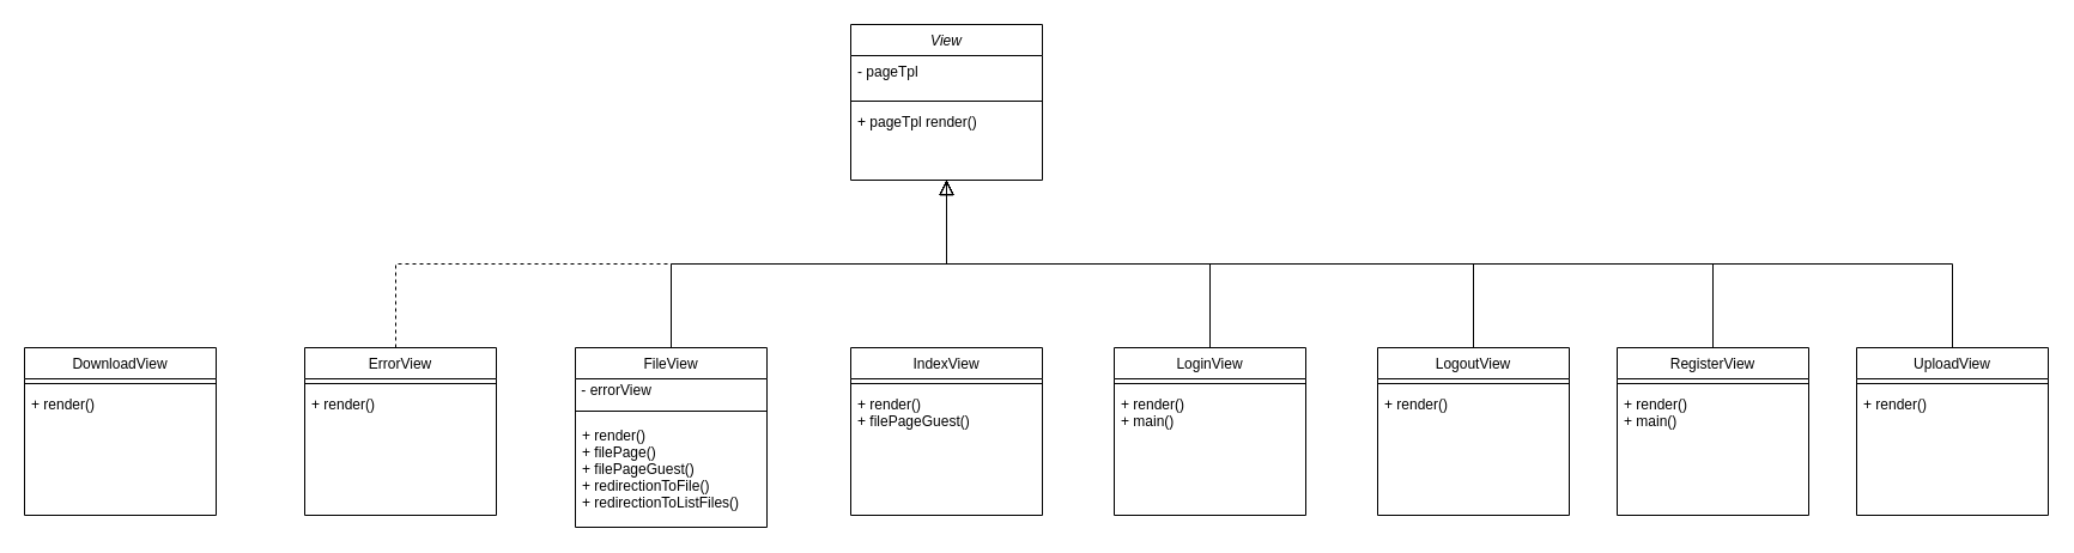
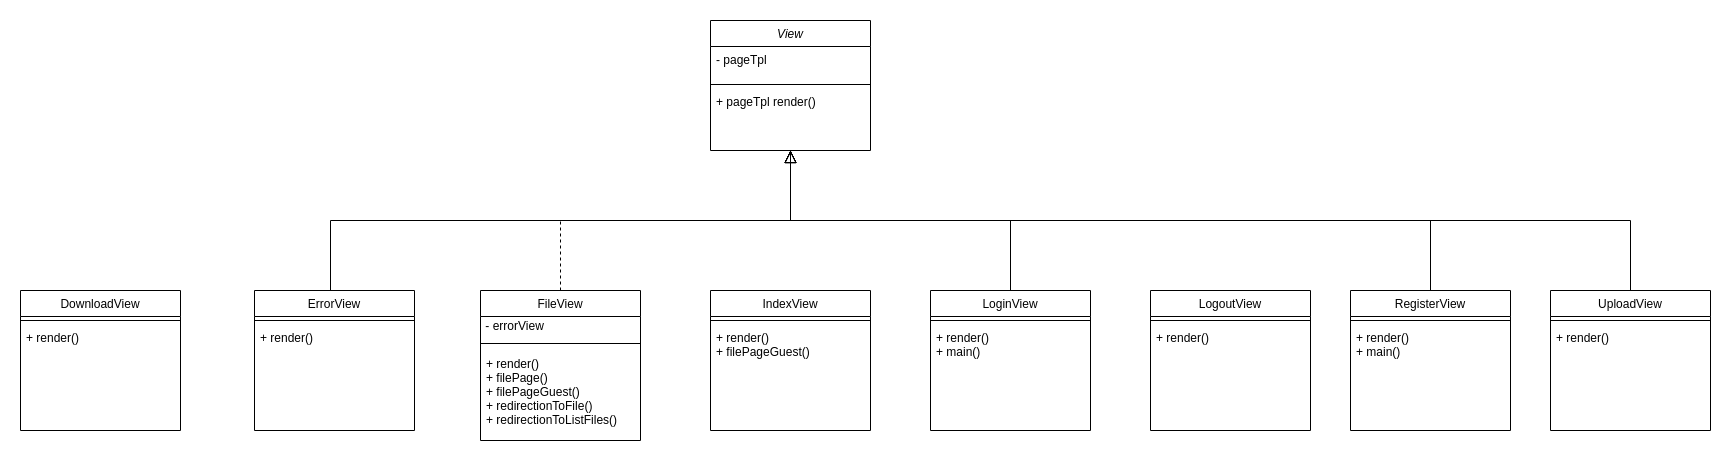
  <mxCell id="0" />
  <mxCell id="1" parent="0" />
  <mxCell id="2" value="View" style="swimlane;fontStyle=2;align=center;verticalAlign=top;childLayout=stackLayout;horizontal=1;startSize=26;horizontalStack=0;resizeParent=1;resizeLast=0;collapsible=1;marginBottom=0;rounded=0;shadow=0;strokeWidth=1;" vertex="1" parent="1"><mxGeometry x="710" y="20" width="160" height="130" as="geometry"><mxRectangle x="230" y="140" width="160" height="26" as="alternateBounds" /></mxGeometry></mxCell>
  <mxCell id="3" value="- pageTpl" style="text;align=left;verticalAlign=top;spacingLeft=4;spacingRight=4;overflow=hidden;rotatable=0;points=[[0,0.5],[1,0.5]];portConstraint=eastwest;" vertex="1" parent="2"><mxGeometry y="26" width="160" height="34" as="geometry" /></mxCell>
  <mxCell id="4" value="" style="line;html=1;strokeWidth=1;align=left;verticalAlign=middle;spacingTop=-1;spacingLeft=3;spacingRight=3;rotatable=0;labelPosition=right;points=[];portConstraint=eastwest;" vertex="1" parent="2"><mxGeometry y="60" width="160" height="8" as="geometry" /></mxCell>
  <mxCell id="5" value="+ pageTpl render()" style="text;align=left;verticalAlign=top;spacingLeft=4;spacingRight=4;overflow=hidden;rotatable=0;points=[[0,0.5],[1,0.5]];portConstraint=eastwest;" vertex="1" parent="2"><mxGeometry y="68" width="160" height="42" as="geometry" /></mxCell>
  <mxCell id="6" value="DownloadView" style="swimlane;fontStyle=0;align=center;verticalAlign=top;childLayout=stackLayout;horizontal=1;startSize=26;horizontalStack=0;resizeParent=1;resizeLast=0;collapsible=1;marginBottom=0;rounded=0;shadow=0;strokeWidth=1;" vertex="1" parent="1"><mxGeometry x="20" y="290" width="160" height="140" as="geometry"><mxRectangle x="130" y="380" width="160" height="26" as="alternateBounds" /></mxGeometry></mxCell>
  <mxCell id="7" value="" style="line;html=1;strokeWidth=1;align=left;verticalAlign=middle;spacingTop=-1;spacingLeft=3;spacingRight=3;rotatable=0;labelPosition=right;points=[];portConstraint=eastwest;" vertex="1" parent="6"><mxGeometry y="26" width="160" height="8" as="geometry" /></mxCell>
  <mxCell id="8" value="+ render()" style="text;align=left;verticalAlign=top;spacingLeft=4;spacingRight=4;overflow=hidden;rotatable=0;points=[[0,0.5],[1,0.5]];portConstraint=eastwest;" vertex="1" parent="6"><mxGeometry y="34" width="160" height="106" as="geometry" /></mxCell>
- <mxCell id="9" style="edgeStyle=orthogonalEdgeStyle;rounded=0;orthogonalLoop=1;jettySize=auto;html=1;endArrow=block;endFill=0;endSize=10;dashed=1;" edge="1" parent="1" source="10" target="2"><mxGeometry relative="1" as="geometry"><Array as="points"><mxPoint x="330" y="220" /><mxPoint x="790" y="220" /></Array></mxGeometry></mxCell>
+ <mxCell id="9" style="edgeStyle=orthogonalEdgeStyle;rounded=0;orthogonalLoop=1;jettySize=auto;html=1;endArrow=block;endFill=0;endSize=10;" edge="1" parent="1" source="10" target="2"><mxGeometry relative="1" as="geometry"><Array as="points"><mxPoint x="330" y="220" /><mxPoint x="790" y="220" /></Array></mxGeometry></mxCell>
  <mxCell id="10" value="ErrorView" style="swimlane;fontStyle=0;align=center;verticalAlign=top;childLayout=stackLayout;horizontal=1;startSize=26;horizontalStack=0;resizeParent=1;resizeLast=0;collapsible=1;marginBottom=0;rounded=0;shadow=0;strokeWidth=1;" vertex="1" parent="1"><mxGeometry x="254" y="290" width="160" height="140" as="geometry"><mxRectangle x="130" y="380" width="160" height="26" as="alternateBounds" /></mxGeometry></mxCell>
  <mxCell id="11" value="" style="line;html=1;strokeWidth=1;align=left;verticalAlign=middle;spacingTop=-1;spacingLeft=3;spacingRight=3;rotatable=0;labelPosition=right;points=[];portConstraint=eastwest;" vertex="1" parent="10"><mxGeometry y="26" width="160" height="8" as="geometry" /></mxCell>
  <mxCell id="12" value="+ render()" style="text;align=left;verticalAlign=top;spacingLeft=4;spacingRight=4;overflow=hidden;rotatable=0;points=[[0,0.5],[1,0.5]];portConstraint=eastwest;" vertex="1" parent="10"><mxGeometry y="34" width="160" height="106" as="geometry" /></mxCell>
- <mxCell id="13" style="edgeStyle=orthogonalEdgeStyle;rounded=0;orthogonalLoop=1;jettySize=auto;html=1;endArrow=block;endFill=0;endSize=10;" edge="1" parent="1" source="14" target="2"><mxGeometry relative="1" as="geometry"><Array as="points"><mxPoint x="560" y="220" /><mxPoint x="790" y="220" /></Array></mxGeometry></mxCell>
+ <mxCell id="13" style="edgeStyle=orthogonalEdgeStyle;rounded=0;orthogonalLoop=1;jettySize=auto;html=1;endArrow=block;endFill=0;endSize=10;dashed=1;" edge="1" parent="1" source="14" target="2"><mxGeometry relative="1" as="geometry"><Array as="points"><mxPoint x="560" y="220" /><mxPoint x="790" y="220" /></Array></mxGeometry></mxCell>
  <mxCell id="14" value="FileView" style="swimlane;fontStyle=0;align=center;verticalAlign=top;childLayout=stackLayout;horizontal=1;startSize=26;horizontalStack=0;resizeParent=1;resizeLast=0;collapsible=1;marginBottom=0;rounded=0;shadow=0;strokeWidth=1;" vertex="1" parent="1"><mxGeometry x="480" y="290" width="160" height="150" as="geometry"><mxRectangle x="130" y="380" width="160" height="26" as="alternateBounds" /></mxGeometry></mxCell>
  <mxCell id="15" value="&amp;nbsp;- errorView" style="text;html=1;align=left;verticalAlign=middle;resizable=0;points=[];autosize=1;strokeColor=none;" vertex="1" parent="14"><mxGeometry y="26" width="160" height="20" as="geometry" /></mxCell>
  <mxCell id="16" value="" style="line;html=1;strokeWidth=1;align=left;verticalAlign=middle;spacingTop=-1;spacingLeft=3;spacingRight=3;rotatable=0;labelPosition=right;points=[];portConstraint=eastwest;" vertex="1" parent="14"><mxGeometry y="46" width="160" height="14" as="geometry" /></mxCell>
  <mxCell id="17" value="+ render()&#10;+ filePage()&#10;+ filePageGuest()&#10;+ redirectionToFile()&#10;+ redirectionToListFiles()" style="text;align=left;verticalAlign=top;spacingLeft=4;spacingRight=4;overflow=hidden;rotatable=0;points=[[0,0.5],[1,0.5]];portConstraint=eastwest;" vertex="1" parent="14"><mxGeometry y="60" width="160" height="90" as="geometry" /></mxCell>
  <mxCell id="18" value="IndexView" style="swimlane;fontStyle=0;align=center;verticalAlign=top;childLayout=stackLayout;horizontal=1;startSize=26;horizontalStack=0;resizeParent=1;resizeLast=0;collapsible=1;marginBottom=0;rounded=0;shadow=0;strokeWidth=1;" vertex="1" parent="1"><mxGeometry x="710" y="290" width="160" height="140" as="geometry"><mxRectangle x="130" y="380" width="160" height="26" as="alternateBounds" /></mxGeometry></mxCell>
  <mxCell id="19" value="" style="line;html=1;strokeWidth=1;align=left;verticalAlign=middle;spacingTop=-1;spacingLeft=3;spacingRight=3;rotatable=0;labelPosition=right;points=[];portConstraint=eastwest;" vertex="1" parent="18"><mxGeometry y="26" width="160" height="8" as="geometry" /></mxCell>
  <mxCell id="20" value="+ render()&#10;+ filePageGuest()" style="text;align=left;verticalAlign=top;spacingLeft=4;spacingRight=4;overflow=hidden;rotatable=0;points=[[0,0.5],[1,0.5]];portConstraint=eastwest;" vertex="1" parent="18"><mxGeometry y="34" width="160" height="106" as="geometry" /></mxCell>
  <mxCell id="21" style="edgeStyle=orthogonalEdgeStyle;rounded=0;orthogonalLoop=1;jettySize=auto;html=1;endArrow=open;endFill=0;endSize=10;" edge="1" parent="1" source="22" target="2"><mxGeometry relative="1" as="geometry"><Array as="points"><mxPoint x="1010" y="220" /><mxPoint x="790" y="220" /></Array></mxGeometry></mxCell>
  <mxCell id="22" value="LoginView" style="swimlane;fontStyle=0;align=center;verticalAlign=top;childLayout=stackLayout;horizontal=1;startSize=26;horizontalStack=0;resizeParent=1;resizeLast=0;collapsible=1;marginBottom=0;rounded=0;shadow=0;strokeWidth=1;" vertex="1" parent="1"><mxGeometry x="930" y="290" width="160" height="140" as="geometry"><mxRectangle x="130" y="380" width="160" height="26" as="alternateBounds" /></mxGeometry></mxCell>
  <mxCell id="23" value="" style="line;html=1;strokeWidth=1;align=left;verticalAlign=middle;spacingTop=-1;spacingLeft=3;spacingRight=3;rotatable=0;labelPosition=right;points=[];portConstraint=eastwest;" vertex="1" parent="22"><mxGeometry y="26" width="160" height="8" as="geometry" /></mxCell>
  <mxCell id="24" value="+ render()&#10;+ main()" style="text;align=left;verticalAlign=top;spacingLeft=4;spacingRight=4;overflow=hidden;rotatable=0;points=[[0,0.5],[1,0.5]];portConstraint=eastwest;" vertex="1" parent="22"><mxGeometry y="34" width="160" height="106" as="geometry" /></mxCell>
- <mxCell id="25" style="edgeStyle=orthogonalEdgeStyle;rounded=0;orthogonalLoop=1;jettySize=auto;html=1;endArrow=block;endFill=0;endSize=10;" edge="1" parent="1" source="26" target="2"><mxGeometry relative="1" as="geometry"><Array as="points"><mxPoint x="1230" y="220" /><mxPoint x="790" y="220" /></Array></mxGeometry></mxCell>
  <mxCell id="26" value="LogoutView" style="swimlane;fontStyle=0;align=center;verticalAlign=top;childLayout=stackLayout;horizontal=1;startSize=26;horizontalStack=0;resizeParent=1;resizeLast=0;collapsible=1;marginBottom=0;rounded=0;shadow=0;strokeWidth=1;" vertex="1" parent="1"><mxGeometry x="1150" y="290" width="160" height="140" as="geometry"><mxRectangle x="130" y="380" width="160" height="26" as="alternateBounds" /></mxGeometry></mxCell>
  <mxCell id="27" value="" style="line;html=1;strokeWidth=1;align=left;verticalAlign=middle;spacingTop=-1;spacingLeft=3;spacingRight=3;rotatable=0;labelPosition=right;points=[];portConstraint=eastwest;" vertex="1" parent="26"><mxGeometry y="26" width="160" height="8" as="geometry" /></mxCell>
  <mxCell id="28" value="+ render()" style="text;align=left;verticalAlign=top;spacingLeft=4;spacingRight=4;overflow=hidden;rotatable=0;points=[[0,0.5],[1,0.5]];portConstraint=eastwest;" vertex="1" parent="26"><mxGeometry y="34" width="160" height="106" as="geometry" /></mxCell>
  <mxCell id="29" style="edgeStyle=orthogonalEdgeStyle;rounded=0;orthogonalLoop=1;jettySize=auto;html=1;endArrow=block;endFill=0;endSize=10;" edge="1" parent="1" source="30" target="2"><mxGeometry relative="1" as="geometry"><Array as="points"><mxPoint x="1430" y="220" /><mxPoint x="790" y="220" /></Array></mxGeometry></mxCell>
  <mxCell id="30" value="RegisterView" style="swimlane;fontStyle=0;align=center;verticalAlign=top;childLayout=stackLayout;horizontal=1;startSize=26;horizontalStack=0;resizeParent=1;resizeLast=0;collapsible=1;marginBottom=0;rounded=0;shadow=0;strokeWidth=1;" vertex="1" parent="1"><mxGeometry x="1350" y="290" width="160" height="140" as="geometry"><mxRectangle x="130" y="380" width="160" height="26" as="alternateBounds" /></mxGeometry></mxCell>
  <mxCell id="31" value="" style="line;html=1;strokeWidth=1;align=left;verticalAlign=middle;spacingTop=-1;spacingLeft=3;spacingRight=3;rotatable=0;labelPosition=right;points=[];portConstraint=eastwest;" vertex="1" parent="30"><mxGeometry y="26" width="160" height="8" as="geometry" /></mxCell>
  <mxCell id="32" value="+ render()&#10;+ main()" style="text;align=left;verticalAlign=top;spacingLeft=4;spacingRight=4;overflow=hidden;rotatable=0;points=[[0,0.5],[1,0.5]];portConstraint=eastwest;" vertex="1" parent="30"><mxGeometry y="34" width="160" height="106" as="geometry" /></mxCell>
  <mxCell id="33" style="edgeStyle=orthogonalEdgeStyle;rounded=0;orthogonalLoop=1;jettySize=auto;html=1;endArrow=block;endFill=0;endSize=10;" edge="1" parent="1" source="34" target="2"><mxGeometry relative="1" as="geometry"><Array as="points"><mxPoint x="1630" y="220" /><mxPoint x="790" y="220" /></Array></mxGeometry></mxCell>
  <mxCell id="34" value="UploadView" style="swimlane;fontStyle=0;align=center;verticalAlign=top;childLayout=stackLayout;horizontal=1;startSize=26;horizontalStack=0;resizeParent=1;resizeLast=0;collapsible=1;marginBottom=0;rounded=0;shadow=0;strokeWidth=1;" vertex="1" parent="1"><mxGeometry x="1550" y="290" width="160" height="140" as="geometry"><mxRectangle x="130" y="380" width="160" height="26" as="alternateBounds" /></mxGeometry></mxCell>
  <mxCell id="35" value="" style="line;html=1;strokeWidth=1;align=left;verticalAlign=middle;spacingTop=-1;spacingLeft=3;spacingRight=3;rotatable=0;labelPosition=right;points=[];portConstraint=eastwest;" vertex="1" parent="34"><mxGeometry y="26" width="160" height="8" as="geometry" /></mxCell>
  <mxCell id="36" value="+ render()" style="text;align=left;verticalAlign=top;spacingLeft=4;spacingRight=4;overflow=hidden;rotatable=0;points=[[0,0.5],[1,0.5]];portConstraint=eastwest;" vertex="1" parent="34"><mxGeometry y="34" width="160" height="106" as="geometry" /></mxCell>
